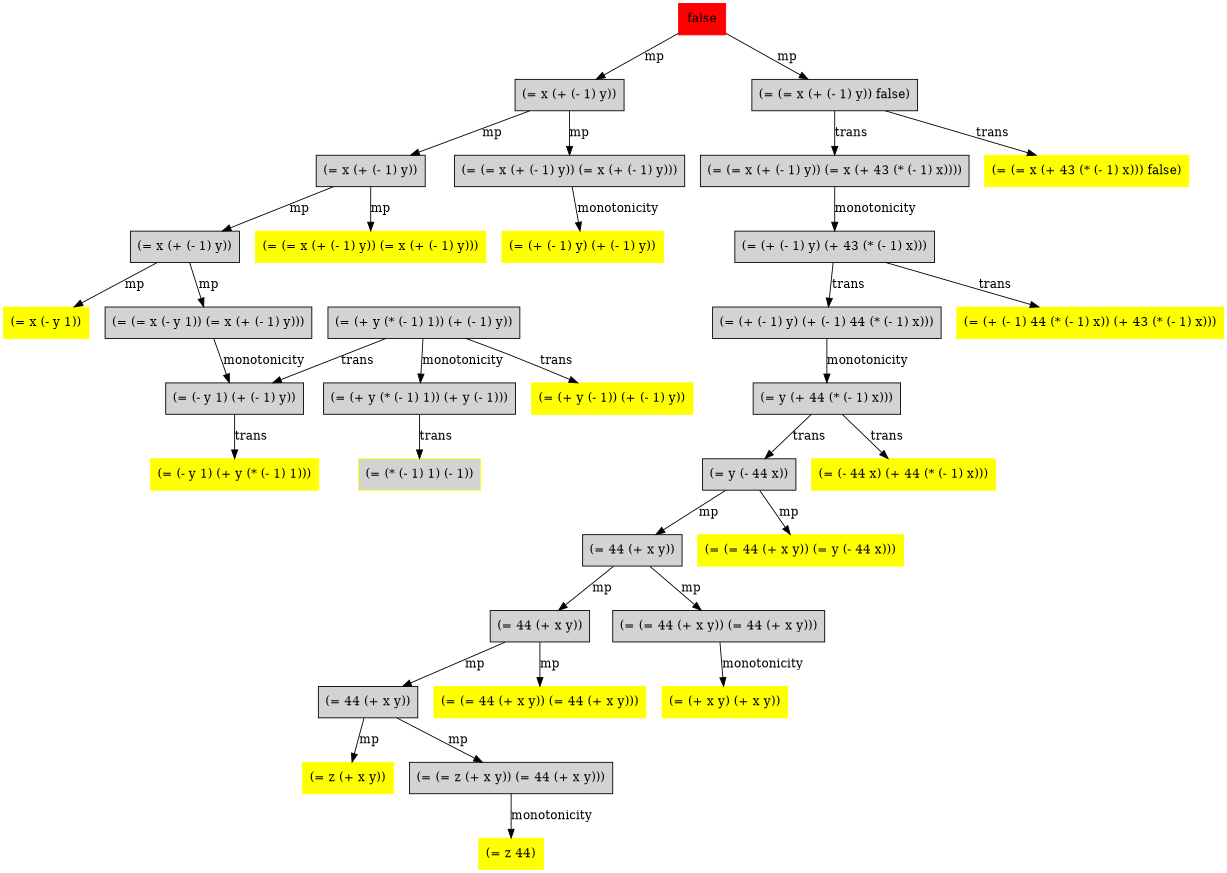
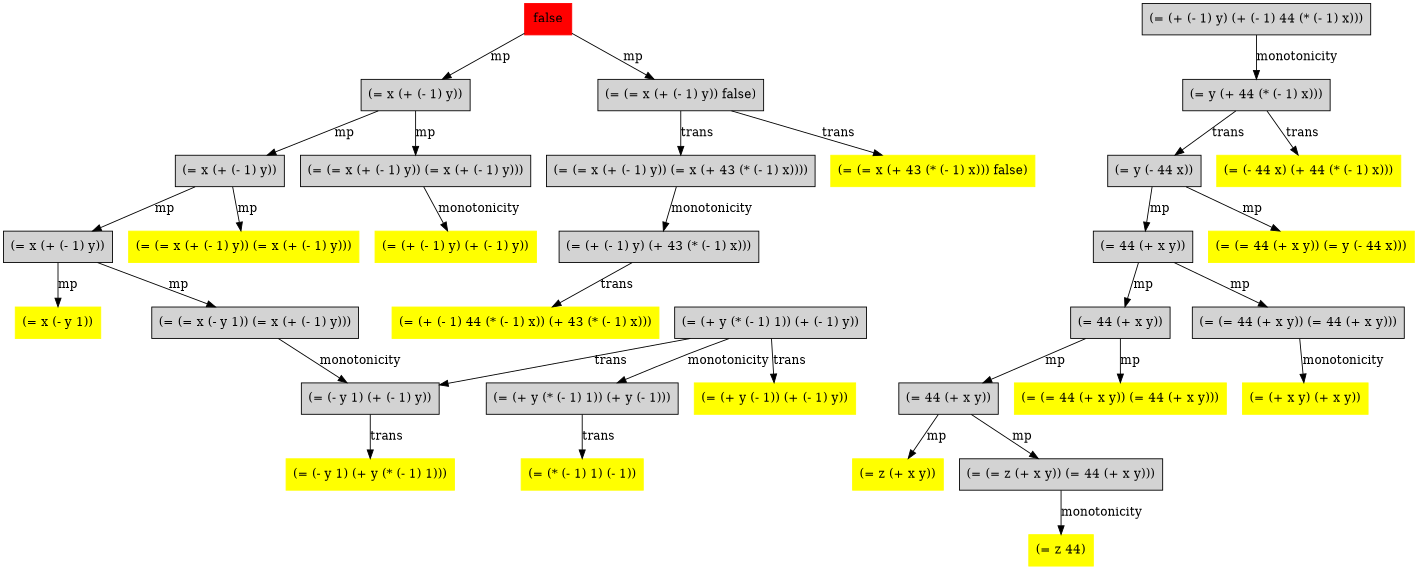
  digraph {
    node [shape=box style=filled]
    n1 [color=red label=false]
    n2 [label="(= x (+ (- 1) y))"]
    n3 [label="(= (= x (+ (- 1) y)) false)"]
    n4 [label="(= x (+ (- 1) y))"]
    n5 [label="(= (= x (+ (- 1) y)) (= x (+ (- 1) y)))"]
    n6 [label="(= (= x (+ (- 1) y)) (= x (+ 43 (* (- 1) x))))"]
    n7 [color=yellow label="(= (= x (+ 43 (* (- 1) x))) false)"]
    n8 [label="(= x (+ (- 1) y))"]
    n9 [color=yellow label="(= (= x (+ (- 1) y)) (= x (+ (- 1) y)))"]
    n10 [color=yellow label="(= (+ (- 1) y) (+ (- 1) y))"]
    n11 [label="(= (+ (- 1) y) (+ 43 (* (- 1) x)))"]
    n12 [label="(= (+ (- 1) y) (+ (- 1) 44 (* (- 1) x)))"]
    n13 [color=yellow label="(= (+ (- 1) 44 (* (- 1) x)) (+ 43 (* (- 1) x)))"]
    n14 [label="(= y (+ 44 (* (- 1) x)))"]
    n15 [label="(= y (- 44 x))"]
    n16 [color=yellow label="(= (- 44 x) (+ 44 (* (- 1) x)))"]
    n17 [label="(= 44 (+ x y))"]
    n18 [color=yellow label="(= (= 44 (+ x y)) (= y (- 44 x)))"]
    n19 [label="(= 44 (+ x y))"]
    n20 [label="(= (= 44 (+ x y)) (= 44 (+ x y)))"]
    n21 [label="(= 44 (+ x y))"]
    n22 [color=yellow label="(= (= 44 (+ x y)) (= 44 (+ x y)))"]
    n23 [color=yellow label="(= (+ x y) (+ x y))"]
    n24 [color=yellow label="(= z (+ x y))"]
    n25 [label="(= (= z (+ x y)) (= 44 (+ x y)))"]
    n26 [color=yellow label="(= z 44)"]
    n27 [color=yellow label="(= x (- y 1))"]
    n28 [label="(= (= x (- y 1)) (= x (+ (- 1) y)))"]
    n29 [label="(= (- y 1) (+ (- 1) y))"]
    n30 [color=yellow label="(= (- y 1) (+ y (* (- 1) 1)))"]
    n31 [label="(= (+ y (* (- 1) 1)) (+ (- 1) y))"]
    n32 [label="(= (+ y (* (- 1) 1)) (+ y (- 1)))"]
    n33 [color=yellow label="(= (+ y (- 1)) (+ (- 1) y))"]
-   n34 [color=yellow label="(= (* (- 1) 1) (- 1))" fillcolor=lightgrey]
+   n34 [color=yellow label="(= (* (- 1) 1) (- 1))"]
    n1 -> n2 [label=mp]
    n1 -> n3 [label=mp]
    n2 -> n4 [label=mp]
    n2 -> n5 [label=mp]
    n3 -> n6 [label=trans]
    n3 -> n7 [label=trans]
    n4 -> n8 [label=mp]
    n4 -> n9 [label=mp]
    n5 -> n10 [label=monotonicity]
    n6 -> n11 [label=monotonicity]
    n8 -> n27 [label=mp]
    n8 -> n28 [label=mp]
-   n11 -> n12 [label=trans]
    n11 -> n13 [label=trans]
    n12 -> n14 [label=monotonicity]
    n14 -> n15 [label=trans]
    n14 -> n16 [label=trans]
    n15 -> n17 [label=mp]
    n15 -> n18 [label=mp]
    n17 -> n19 [label=mp]
    n17 -> n20 [label=mp]
    n19 -> n21 [label=mp]
    n19 -> n22 [label=mp]
    n20 -> n23 [label=monotonicity]
    n21 -> n24 [label=mp]
    n21 -> n25 [label=mp]
    n25 -> n26 [label=monotonicity]
    n28 -> n29 [label=monotonicity]
    n29 -> n30 [label=trans]
    n31 -> n29 [label=trans]
    n31 -> n32 [label=monotonicity]
    n31 -> n33 [label=trans]
    n32 -> n34 [label=trans]
  }
